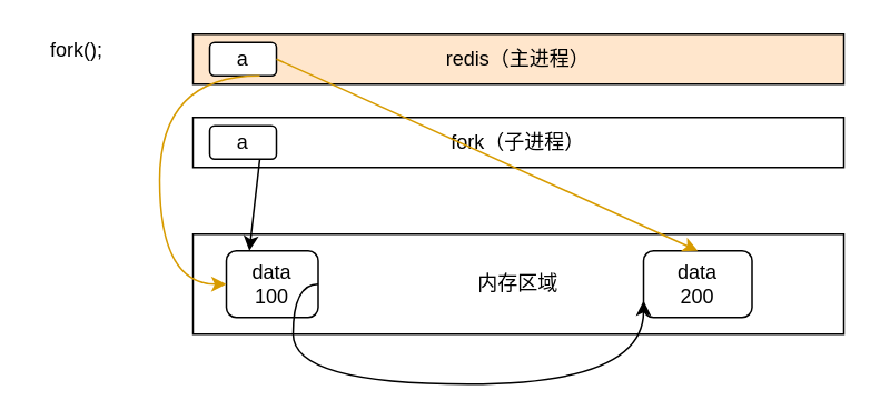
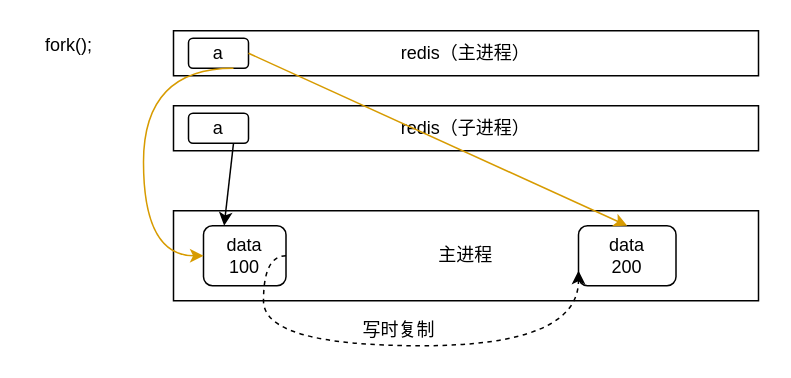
  <mxCell id="0" />
  <mxCell id="1" parent="0" />
- <mxCell id="2" value="redis（主进程）" style="rounded=0;whiteSpace=wrap;html=1;fillColor=#ffe6cc;" vertex="1" parent="1"><mxGeometry x="115" y="20" width="390" height="30" as="geometry" /></mxCell>
- <mxCell id="3" value="fork（子进程）" style="rounded=0;whiteSpace=wrap;html=1;" vertex="1" parent="1"><mxGeometry x="115" y="70" width="390" height="30" as="geometry" /></mxCell>
- <mxCell id="4" value="内存区域" style="rounded=0;whiteSpace=wrap;html=1;" vertex="1" parent="1"><mxGeometry x="115" y="140" width="390" height="60" as="geometry" /></mxCell>
+ <mxCell id="2" value="redis（主进程）" style="rounded=0;whiteSpace=wrap;html=1;" vertex="1" parent="1"><mxGeometry x="115" y="20" width="390" height="30" as="geometry" /></mxCell>
+ <mxCell id="3" value="redis（子进程）" style="rounded=0;whiteSpace=wrap;html=1;" vertex="1" parent="1"><mxGeometry x="115" y="70" width="390" height="30" as="geometry" /></mxCell>
+ <mxCell id="4" value="主进程" style="rounded=0;whiteSpace=wrap;html=1;" vertex="1" parent="1"><mxGeometry x="115" y="140" width="390" height="60" as="geometry" /></mxCell>
  <mxCell id="5" value="a" style="rounded=1;whiteSpace=wrap;html=1;" vertex="1" parent="1"><mxGeometry x="125" y="25" width="40" height="20" as="geometry" /></mxCell>
  <mxCell id="6" value="a" style="rounded=1;whiteSpace=wrap;html=1;" vertex="1" parent="1"><mxGeometry x="125" y="75" width="40" height="20" as="geometry" /></mxCell>
  <mxCell id="7" value="data&lt;br&gt;100" style="rounded=1;whiteSpace=wrap;html=1;" vertex="1" parent="1"><mxGeometry x="135" y="150" width="55" height="40" as="geometry" /></mxCell>
  <mxCell id="8" value="" style="endArrow=classic;html=1;exitX=0.75;exitY=1;exitDx=0;exitDy=0;edgeStyle=orthogonalEdgeStyle;curved=1;fillColor=#ffe6cc;strokeColor=#d79b00;" edge="1" parent="1" source="5" target="7"><mxGeometry width="50" height="50" relative="1" as="geometry"><mxPoint x="365" y="190" as="sourcePoint" /><mxPoint x="415" y="140" as="targetPoint" /><Array as="points"><mxPoint x="95" y="45" /><mxPoint x="95" y="170" /></Array></mxGeometry></mxCell>
  <mxCell id="9" value="" style="endArrow=classic;html=1;exitX=0.75;exitY=1;exitDx=0;exitDy=0;entryX=0.25;entryY=0;entryDx=0;entryDy=0;" edge="1" parent="1" source="6" target="7"><mxGeometry width="50" height="50" relative="1" as="geometry"><mxPoint x="165" y="55" as="sourcePoint" /><mxPoint x="145" y="180" as="targetPoint" /></mxGeometry></mxCell>
  <mxCell id="10" value="data&lt;br&gt;200" style="rounded=1;whiteSpace=wrap;html=1;" vertex="1" parent="1"><mxGeometry x="385" y="150" width="65" height="40" as="geometry" /></mxCell>
- <mxCell id="11" value="" style="endArrow=classic;html=1;exitX=1;exitY=0.5;exitDx=0;exitDy=0;entryX=0;entryY=0.75;entryDx=0;entryDy=0;edgeStyle=orthogonalEdgeStyle;curved=1;" edge="1" parent="1" source="7" target="10"><mxGeometry width="50" height="50" relative="1" as="geometry"><mxPoint x="165" y="105" as="sourcePoint" /><mxPoint x="155" y="160" as="targetPoint" /><Array as="points"><mxPoint x="175" y="230" /><mxPoint x="385" y="230" /></Array></mxGeometry></mxCell>
+ <mxCell id="11" value="" style="endArrow=classic;html=1;exitX=1;exitY=0.5;exitDx=0;exitDy=0;entryX=0;entryY=0.75;entryDx=0;entryDy=0;edgeStyle=orthogonalEdgeStyle;curved=1;dashed=1;" edge="1" parent="1" source="7" target="10"><mxGeometry width="50" height="50" relative="1" as="geometry"><mxPoint x="165" y="105" as="sourcePoint" /><mxPoint x="155" y="160" as="targetPoint" /><Array as="points"><mxPoint x="175" y="230" /><mxPoint x="385" y="230" /></Array></mxGeometry></mxCell>
+ <mxCell id="12" value="写时复制" style="text;html=1;align=center;verticalAlign=middle;resizable=0;points=[];autosize=1;" vertex="1" parent="1"><mxGeometry x="235" y="210" width="60" height="20" as="geometry" /></mxCell>
  <mxCell id="13" value="" style="endArrow=classic;html=1;exitX=1;exitY=0.5;exitDx=0;exitDy=0;fillColor=#ffe6cc;strokeColor=#d79b00;entryX=0.5;entryY=0;entryDx=0;entryDy=0;" edge="1" parent="1" source="5" target="10"><mxGeometry width="50" height="50" relative="1" as="geometry"><mxPoint x="165" y="55" as="sourcePoint" /><mxPoint x="145" y="180" as="targetPoint" /></mxGeometry></mxCell>
  <mxCell id="14" value="fork();" style="text;html=1;align=center;verticalAlign=middle;resizable=0;points=[];autosize=1;" vertex="1" parent="1"><mxGeometry x="20" y="20" width="50" height="20" as="geometry" /></mxCell>
